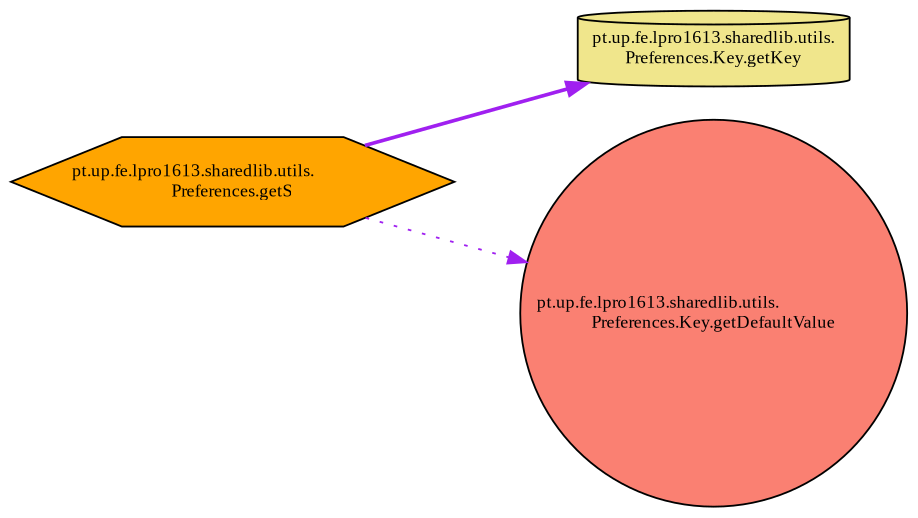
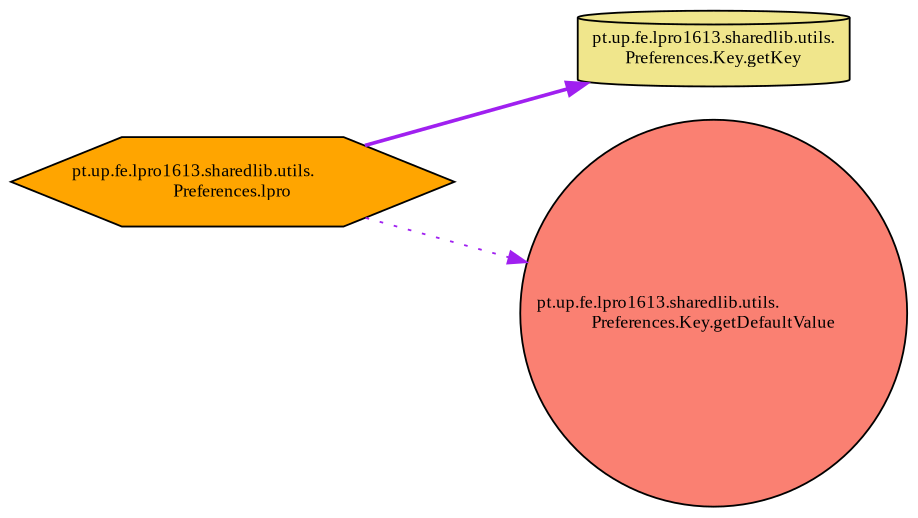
  digraph {
    rankdir=LR
    fontname="Liberation Serif"
    node [color=black fontname="Liberation Serif" fontsize=10 style=filled]
    edge [color=purple fontname="Liberation Serif" fontsize=10 labelfontname=Helvetica labelfontsize=10]
-   n1 [fillcolor=orange fontcolor=black height=0.2 label="pt.up.fe.lpro1613.sharedlib.utils.\lPreferences.getS" shape=hexagon width=0.4]
+   n1 [fillcolor=orange fontcolor=black height=0.2 label="pt.up.fe.lpro1613.sharedlib.utils.\lPreferences.lpro" shape=hexagon width=0.4]
    n2 [fillcolor=khaki height=0.2 label="pt.up.fe.lpro1613.sharedlib.utils.\lPreferences.Key.getKey" shape=cylinder width=0.4]
    n3 [fillcolor=salmon height=0.2 label="pt.up.fe.lpro1613.sharedlib.utils.\lPreferences.Key.getDefaultValue" shape=circle width=0.4]
    n1 -> n2 [style=bold]
    n1 -> n3 [style=dotted]
  }
